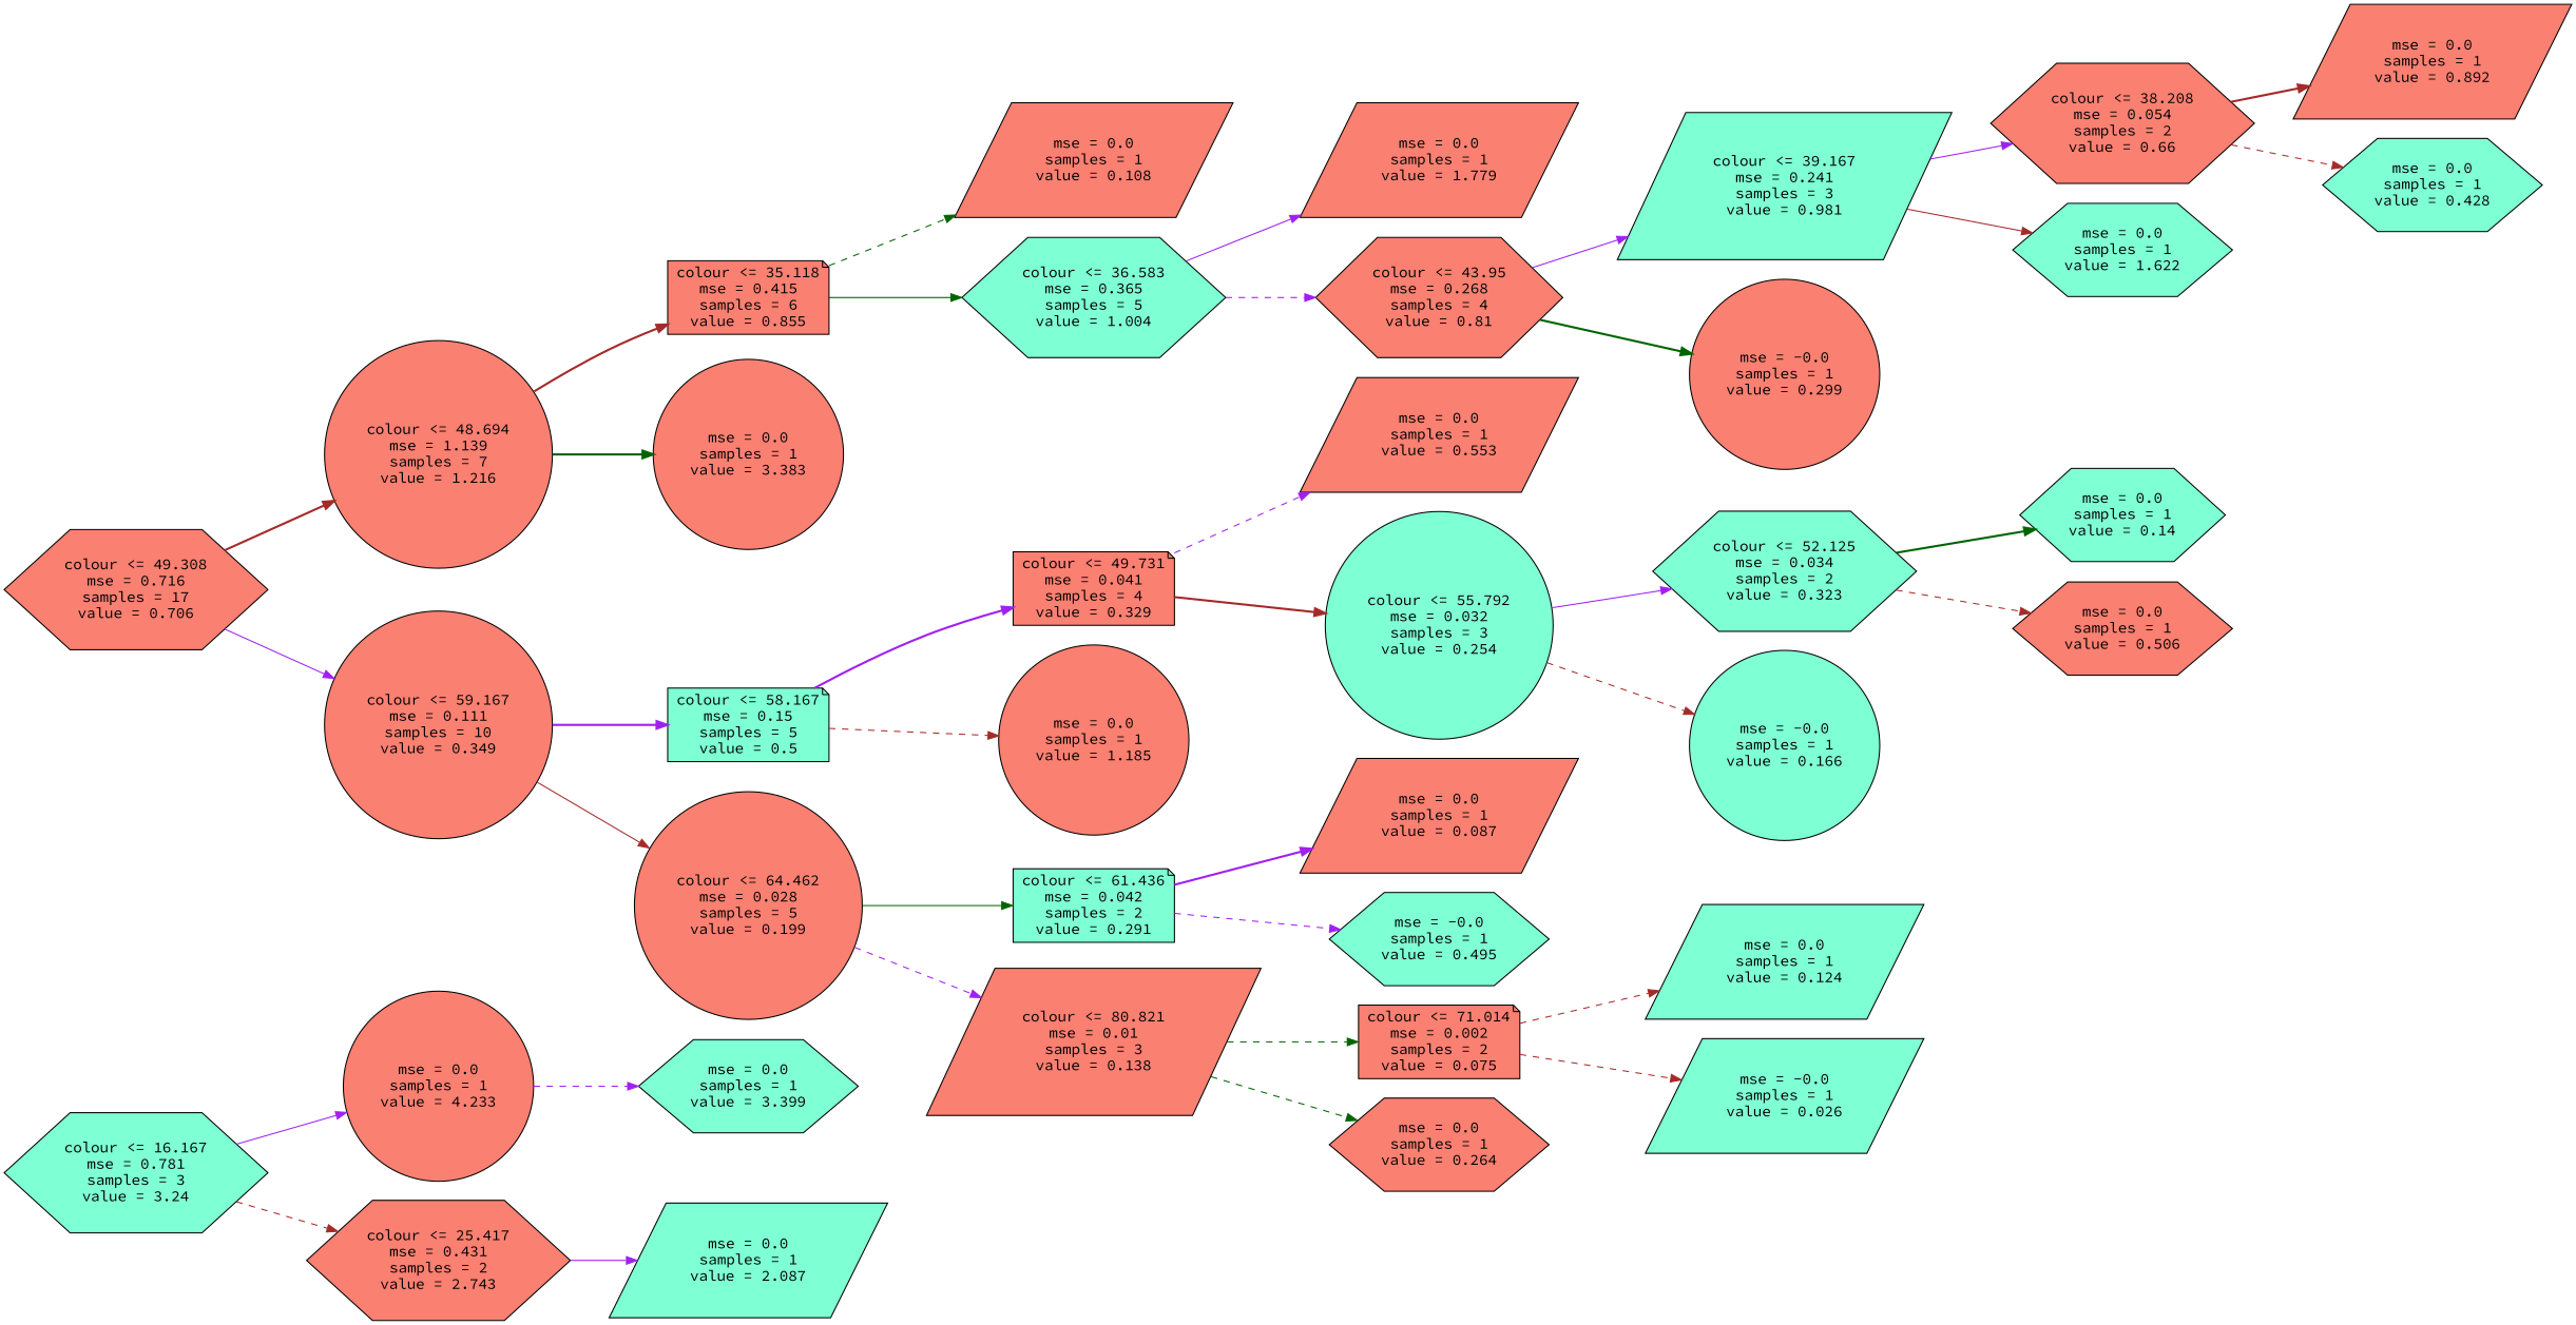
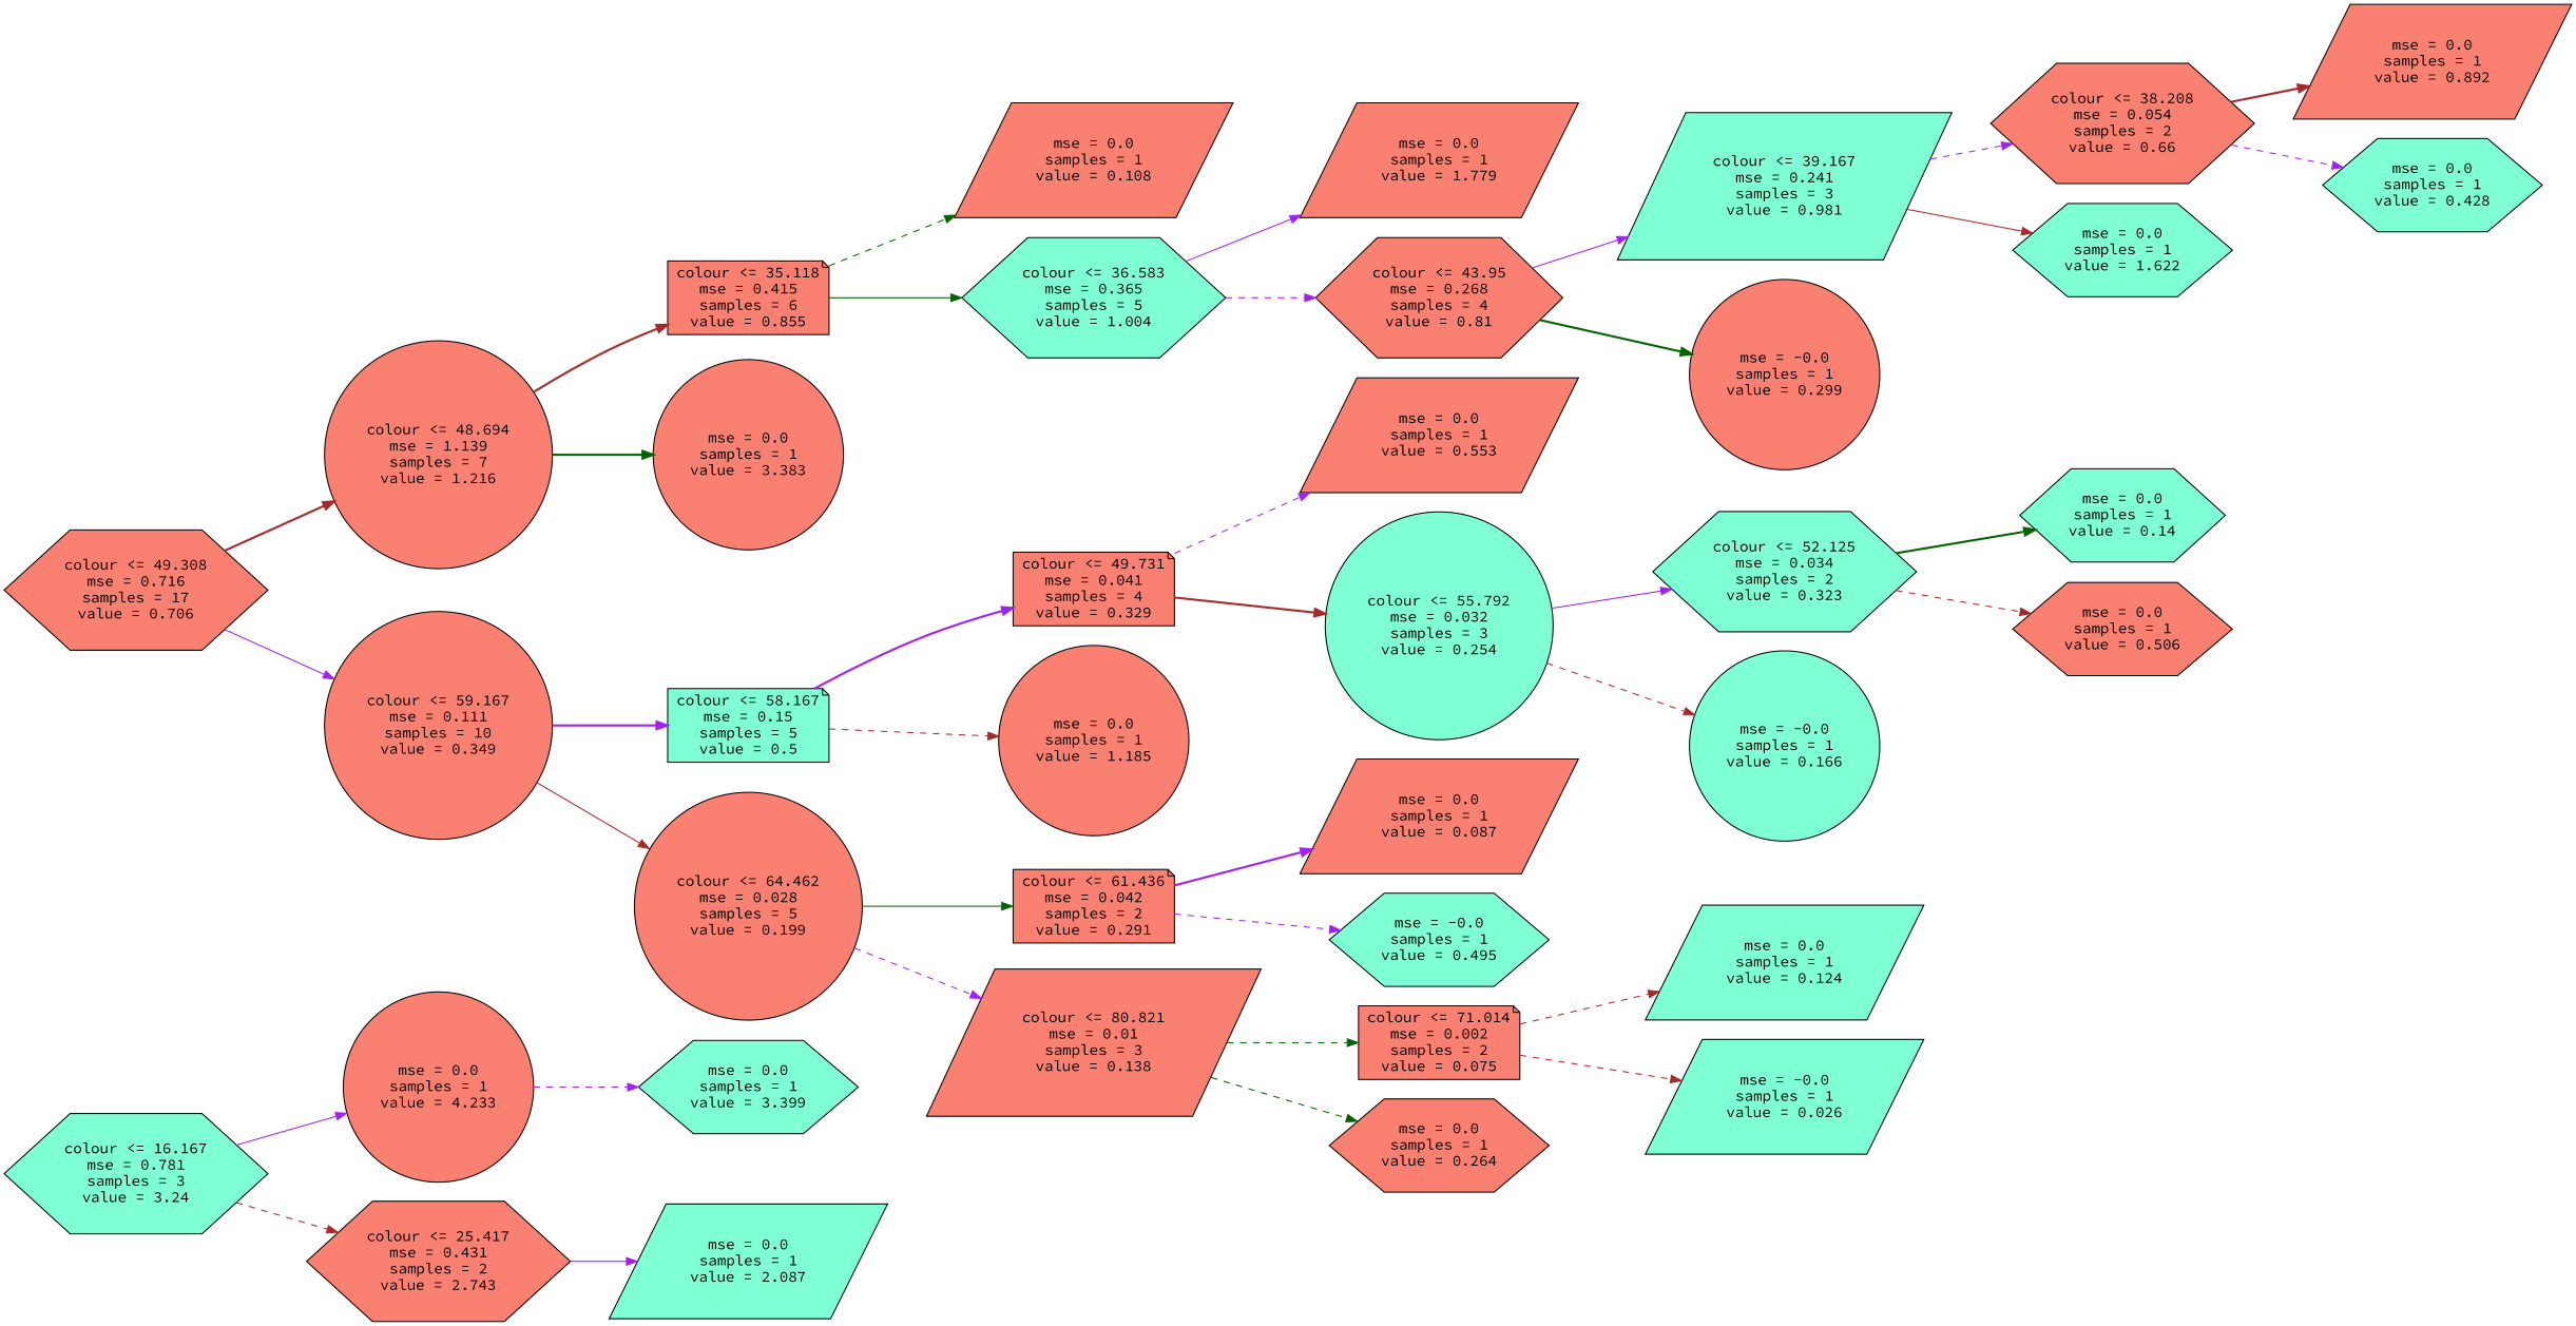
  digraph {
    fontname="Source Code Pro"
    rankdir=LR
    node [fillcolor=salmon fontname="Source Code Pro" shape=hexagon style=filled]
    edge [color=purple fontname="Source Code Pro" style=dashed]
    n1 [fillcolor=aquamarine label="colour <= 16.167\nmse = 0.781\nsamples = 3\nvalue = 3.24"]
    n2 [label="mse = 0.0\nsamples = 1\nvalue = 4.233" shape=circle]
    n3 [label="colour <= 25.417\nmse = 0.431\nsamples = 2\nvalue = 2.743"]
    n4 [label="colour <= 49.308\nmse = 0.716\nsamples = 17\nvalue = 0.706"]
    n5 [label="colour <= 48.694\nmse = 1.139\nsamples = 7\nvalue = 1.216" shape=circle]
    n6 [label="colour <= 59.167\nmse = 0.111\nsamples = 10\nvalue = 0.349" shape=circle]
    n7 [fillcolor=aquamarine label="mse = 0.0\nsamples = 1\nvalue = 3.399"]
    n8 [fillcolor=aquamarine label="mse = 0.0\nsamples = 1\nvalue = 2.087" shape=parallelogram]
    n9 [label="colour <= 35.118\nmse = 0.415\nsamples = 6\nvalue = 0.855" shape=note]
    n10 [label="mse = 0.0\nsamples = 1\nvalue = 3.383" shape=circle]
    n11 [fillcolor=aquamarine label="colour <= 58.167\nmse = 0.15\nsamples = 5\nvalue = 0.5" shape=note]
    n12 [label="colour <= 64.462\nmse = 0.028\nsamples = 5\nvalue = 0.199" shape=circle]
    n13 [label="mse = 0.0\nsamples = 1\nvalue = 0.108" shape=parallelogram]
    n14 [fillcolor=aquamarine label="colour <= 36.583\nmse = 0.365\nsamples = 5\nvalue = 1.004"]
    n15 [label="mse = 0.0\nsamples = 1\nvalue = 1.779" shape=parallelogram]
    n16 [label="colour <= 43.95\nmse = 0.268\nsamples = 4\nvalue = 0.81"]
    n17 [fillcolor=aquamarine label="colour <= 39.167\nmse = 0.241\nsamples = 3\nvalue = 0.981" shape=parallelogram]
    n18 [label="mse = -0.0\nsamples = 1\nvalue = 0.299" shape=circle]
    n19 [label="colour <= 38.208\nmse = 0.054\nsamples = 2\nvalue = 0.66"]
    n20 [fillcolor=aquamarine label="mse = 0.0\nsamples = 1\nvalue = 1.622"]
    n21 [label="mse = 0.0\nsamples = 1\nvalue = 0.892" shape=parallelogram]
    n22 [fillcolor=aquamarine label="mse = 0.0\nsamples = 1\nvalue = 0.428"]
    n23 [label="colour <= 49.731\nmse = 0.041\nsamples = 4\nvalue = 0.329" shape=note]
    n24 [label="mse = 0.0\nsamples = 1\nvalue = 1.185" shape=circle]
-   n25 [fillcolor=aquamarine label="colour <= 61.436\nmse = 0.042\nsamples = 2\nvalue = 0.291" shape=note]
+   n25 [label="colour <= 61.436\nmse = 0.042\nsamples = 2\nvalue = 0.291" shape=note]
    n26 [label="colour <= 80.821\nmse = 0.01\nsamples = 3\nvalue = 0.138" shape=parallelogram]
    n27 [label="mse = 0.0\nsamples = 1\nvalue = 0.553" shape=parallelogram]
    n28 [fillcolor=aquamarine label="colour <= 55.792\nmse = 0.032\nsamples = 3\nvalue = 0.254" shape=circle]
    n29 [fillcolor=aquamarine label="colour <= 52.125\nmse = 0.034\nsamples = 2\nvalue = 0.323"]
    n30 [fillcolor=aquamarine label="mse = -0.0\nsamples = 1\nvalue = 0.166" shape=circle]
    n31 [fillcolor=aquamarine label="mse = 0.0\nsamples = 1\nvalue = 0.14"]
    n32 [label="mse = 0.0\nsamples = 1\nvalue = 0.506"]
    n33 [label="mse = 0.0\nsamples = 1\nvalue = 0.087" shape=parallelogram]
    n34 [fillcolor=aquamarine label="mse = -0.0\nsamples = 1\nvalue = 0.495"]
    n35 [label="colour <= 71.014\nmse = 0.002\nsamples = 2\nvalue = 0.075" shape=note]
    n36 [label="mse = 0.0\nsamples = 1\nvalue = 0.264"]
    n37 [fillcolor=aquamarine label="mse = 0.0\nsamples = 1\nvalue = 0.124" shape=parallelogram]
    n38 [fillcolor=aquamarine label="mse = -0.0\nsamples = 1\nvalue = 0.026" shape=parallelogram]
    n1 -> n2 [style=solid]
    n1 -> n3 [color=brown]
    n2 -> n7
    n3 -> n8 [style=solid]
    n4 -> n5 [color=brown style=bold]
    n4 -> n6 [style=solid]
    n5 -> n9 [color=brown style=bold]
    n5 -> n10 [color=darkgreen style=bold]
    n6 -> n11 [style=bold]
    n6 -> n12 [color=brown style=solid]
    n9 -> n13 [color=darkgreen]
    n9 -> n14 [color=darkgreen style=solid]
    n11 -> n23 [style=bold]
    n11 -> n24 [color=brown]
    n12 -> n25 [color=darkgreen style=solid]
    n12 -> n26
    n14 -> n15 [style=solid]
    n14 -> n16
    n16 -> n17 [style=solid]
    n16 -> n18 [color=darkgreen style=bold]
-   n17 -> n19 [style=solid]
+   n17 -> n19
    n17 -> n20 [color=brown style=solid]
    n19 -> n21 [color=brown style=bold]
-   n19 -> n22 [color=brown]
+   n19 -> n22
    n23 -> n27
    n23 -> n28 [color=brown style=bold]
    n25 -> n33 [style=bold]
    n25 -> n34
    n26 -> n35 [color=darkgreen]
    n26 -> n36 [color=darkgreen]
    n28 -> n29 [style=solid]
    n28 -> n30 [color=brown]
    n29 -> n31 [color=darkgreen style=bold]
    n29 -> n32 [color=brown]
    n35 -> n37 [color=brown]
    n35 -> n38 [color=brown]
  }
